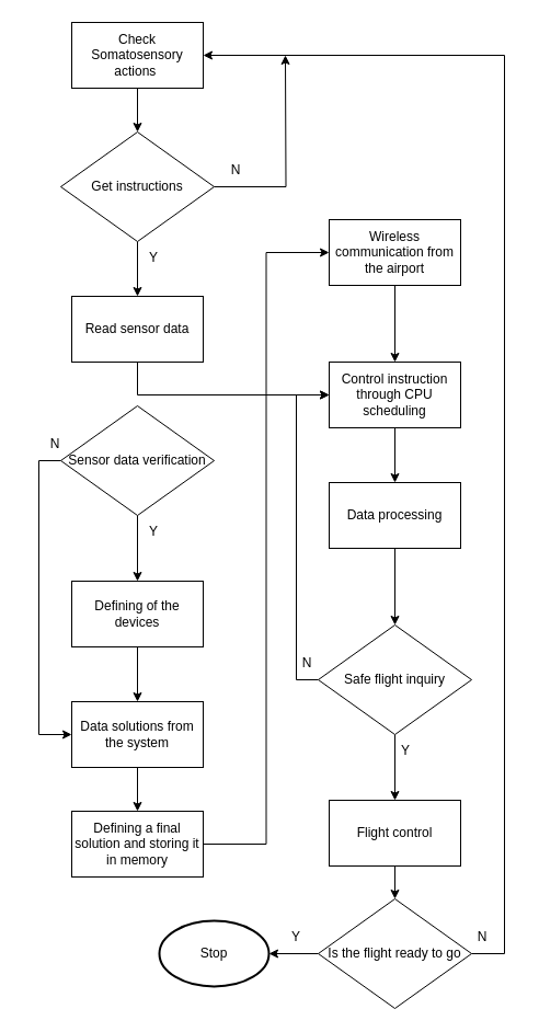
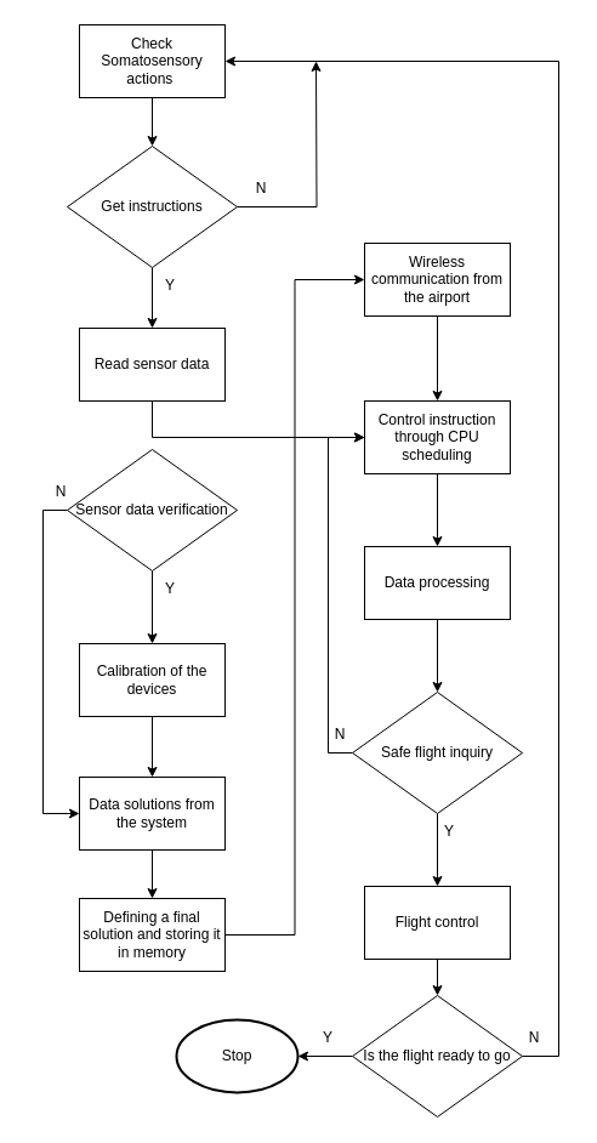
  <mxCell id="0" />
  <mxCell id="1" parent="0" />
  <mxCell id="2" style="edgeStyle=orthogonalEdgeStyle;rounded=0;orthogonalLoop=1;jettySize=auto;html=1;exitX=0.5;exitY=1;exitDx=0;exitDy=0;entryX=0.5;entryY=0;entryDx=0;entryDy=0;" edge="1" parent="1" source="3" target="6"><mxGeometry relative="1" as="geometry" /></mxCell>
  <mxCell id="3" value="Check Somatosensory actions&amp;nbsp;" style="rounded=0;whiteSpace=wrap;html=1;" vertex="1" parent="1"><mxGeometry x="65" y="20" width="120" height="60" as="geometry" /></mxCell>
  <mxCell id="4" style="edgeStyle=orthogonalEdgeStyle;rounded=0;orthogonalLoop=1;jettySize=auto;html=1;exitX=0.5;exitY=1;exitDx=0;exitDy=0;entryX=0.5;entryY=0;entryDx=0;entryDy=0;" edge="1" parent="1" source="6" target="10"><mxGeometry relative="1" as="geometry" /></mxCell>
  <mxCell id="5" style="edgeStyle=orthogonalEdgeStyle;rounded=0;orthogonalLoop=1;jettySize=auto;html=1;exitX=1;exitY=0.5;exitDx=0;exitDy=0;" edge="1" parent="1" source="6"><mxGeometry relative="1" as="geometry"><mxPoint x="260" y="50" as="targetPoint" /></mxGeometry></mxCell>
  <mxCell id="6" value="Get instructions" style="rhombus;whiteSpace=wrap;html=1;" vertex="1" parent="1"><mxGeometry x="55" y="120" width="140" height="100" as="geometry" /></mxCell>
  <mxCell id="7" style="edgeStyle=orthogonalEdgeStyle;rounded=0;orthogonalLoop=1;jettySize=auto;html=1;exitX=0.5;exitY=1;exitDx=0;exitDy=0;entryX=0.5;entryY=0;entryDx=0;entryDy=0;" edge="1" parent="1" source="8" target="15"><mxGeometry relative="1" as="geometry" /></mxCell>
- <mxCell id="8" value="Defining of the devices" style="rounded=0;whiteSpace=wrap;html=1;" vertex="1" parent="1"><mxGeometry x="65" y="530" width="120" height="60" as="geometry" /></mxCell>
+ <mxCell id="8" value="Calibration of the devices" style="rounded=0;whiteSpace=wrap;html=1;" vertex="1" parent="1"><mxGeometry x="65" y="530" width="120" height="60" as="geometry" /></mxCell>
  <mxCell id="9" style="edgeStyle=orthogonalEdgeStyle;rounded=0;orthogonalLoop=1;jettySize=auto;html=1;exitX=0.5;exitY=1;exitDx=0;exitDy=0;" edge="1" parent="1" source="10" target="23"><mxGeometry relative="1" as="geometry" /></mxCell>
  <mxCell id="10" value="Read sensor data" style="rounded=0;whiteSpace=wrap;html=1;" vertex="1" parent="1"><mxGeometry x="65" y="270" width="120" height="60" as="geometry" /></mxCell>
  <mxCell id="11" style="edgeStyle=orthogonalEdgeStyle;rounded=0;orthogonalLoop=1;jettySize=auto;html=1;exitX=0.5;exitY=1;exitDx=0;exitDy=0;entryX=0.5;entryY=0;entryDx=0;entryDy=0;" edge="1" parent="1" source="13" target="8"><mxGeometry relative="1" as="geometry" /></mxCell>
  <mxCell id="12" style="edgeStyle=orthogonalEdgeStyle;rounded=0;orthogonalLoop=1;jettySize=auto;html=1;exitX=0;exitY=0.5;exitDx=0;exitDy=0;entryX=0;entryY=0.5;entryDx=0;entryDy=0;" edge="1" parent="1" source="13" target="15"><mxGeometry relative="1" as="geometry" /></mxCell>
  <mxCell id="13" value="Sensor data verification" style="rhombus;whiteSpace=wrap;html=1;" vertex="1" parent="1"><mxGeometry x="55" y="370" width="140" height="100" as="geometry" /></mxCell>
  <mxCell id="14" style="edgeStyle=orthogonalEdgeStyle;rounded=0;orthogonalLoop=1;jettySize=auto;html=1;exitX=0.5;exitY=1;exitDx=0;exitDy=0;entryX=0.5;entryY=0;entryDx=0;entryDy=0;" edge="1" parent="1" source="15" target="17"><mxGeometry relative="1" as="geometry" /></mxCell>
  <mxCell id="15" value="Data solutions from the system" style="rounded=0;whiteSpace=wrap;html=1;" vertex="1" parent="1"><mxGeometry x="65" y="640" width="120" height="60" as="geometry" /></mxCell>
  <mxCell id="16" style="edgeStyle=orthogonalEdgeStyle;rounded=0;orthogonalLoop=1;jettySize=auto;html=1;exitX=1;exitY=0.5;exitDx=0;exitDy=0;entryX=0;entryY=0.5;entryDx=0;entryDy=0;" edge="1" parent="1" source="17" target="19"><mxGeometry relative="1" as="geometry" /></mxCell>
  <mxCell id="17" value="Defining a final solution and storing it in memory" style="rounded=0;whiteSpace=wrap;html=1;" vertex="1" parent="1"><mxGeometry x="65" y="740" width="120" height="60" as="geometry" /></mxCell>
  <mxCell id="18" style="edgeStyle=orthogonalEdgeStyle;rounded=0;orthogonalLoop=1;jettySize=auto;html=1;exitX=0.5;exitY=1;exitDx=0;exitDy=0;entryX=0.5;entryY=0;entryDx=0;entryDy=0;" edge="1" parent="1" source="19" target="23"><mxGeometry relative="1" as="geometry" /></mxCell>
  <mxCell id="19" value="Wireless communication from the airport" style="rounded=0;whiteSpace=wrap;html=1;" vertex="1" parent="1"><mxGeometry x="300" y="200" width="120" height="60" as="geometry" /></mxCell>
  <mxCell id="20" style="edgeStyle=orthogonalEdgeStyle;rounded=0;orthogonalLoop=1;jettySize=auto;html=1;exitX=0.5;exitY=1;exitDx=0;exitDy=0;entryX=0.5;entryY=0;entryDx=0;entryDy=0;" edge="1" parent="1" source="21" target="26"><mxGeometry relative="1" as="geometry" /></mxCell>
- <mxCell id="21" value="Data processing" style="rounded=0;whiteSpace=wrap;html=1;" vertex="1" parent="1"><mxGeometry x="300" y="440" width="120" height="60" as="geometry" /></mxCell>
+ <mxCell id="21" value="Data processing" style="rounded=0;whiteSpace=wrap;html=1;" vertex="1" parent="1"><mxGeometry x="300" y="450" width="120" height="60" as="geometry" /></mxCell>
  <mxCell id="22" style="edgeStyle=orthogonalEdgeStyle;rounded=0;orthogonalLoop=1;jettySize=auto;html=1;exitX=0.5;exitY=1;exitDx=0;exitDy=0;entryX=0.5;entryY=0;entryDx=0;entryDy=0;" edge="1" parent="1" source="23" target="21"><mxGeometry relative="1" as="geometry" /></mxCell>
  <mxCell id="23" value="Control instruction through CPU scheduling" style="rounded=0;whiteSpace=wrap;html=1;" vertex="1" parent="1"><mxGeometry x="300" y="330" width="120" height="60" as="geometry" /></mxCell>
  <mxCell id="24" style="edgeStyle=orthogonalEdgeStyle;rounded=0;orthogonalLoop=1;jettySize=auto;html=1;exitX=0.5;exitY=1;exitDx=0;exitDy=0;entryX=0.5;entryY=0;entryDx=0;entryDy=0;" edge="1" parent="1" source="26" target="29"><mxGeometry relative="1" as="geometry" /></mxCell>
  <mxCell id="25" style="edgeStyle=orthogonalEdgeStyle;rounded=0;orthogonalLoop=1;jettySize=auto;html=1;exitX=0;exitY=0.5;exitDx=0;exitDy=0;entryX=0;entryY=0.5;entryDx=0;entryDy=0;" edge="1" parent="1" source="26" target="23"><mxGeometry relative="1" as="geometry" /></mxCell>
  <mxCell id="26" value="Safe flight inquiry" style="rhombus;whiteSpace=wrap;html=1;" vertex="1" parent="1"><mxGeometry x="290" y="570" width="140" height="100" as="geometry" /></mxCell>
  <mxCell id="27" style="edgeStyle=orthogonalEdgeStyle;rounded=0;orthogonalLoop=1;jettySize=auto;html=1;exitX=1;exitY=0.5;exitDx=0;exitDy=0;entryX=1;entryY=0.5;entryDx=0;entryDy=0;" edge="1" parent="1" source="37" target="3"><mxGeometry relative="1" as="geometry"><Array as="points"><mxPoint x="460" y="870" /><mxPoint x="460" y="50" /></Array></mxGeometry></mxCell>
  <mxCell id="28" style="edgeStyle=orthogonalEdgeStyle;rounded=0;orthogonalLoop=1;jettySize=auto;html=1;exitX=0.5;exitY=1;exitDx=0;exitDy=0;entryX=0.5;entryY=0;entryDx=0;entryDy=0;" edge="1" parent="1" source="29" target="37"><mxGeometry relative="1" as="geometry" /></mxCell>
  <mxCell id="29" value="Flight control" style="rounded=0;whiteSpace=wrap;html=1;" vertex="1" parent="1"><mxGeometry x="300" y="730" width="120" height="60" as="geometry" /></mxCell>
  <mxCell id="30" value="N" style="text;html=1;strokeColor=none;fillColor=none;align=center;verticalAlign=middle;whiteSpace=wrap;rounded=0;" vertex="1" parent="1"><mxGeometry x="185" y="140" width="60" height="30" as="geometry" /></mxCell>
  <mxCell id="31" value="Y" style="text;html=1;strokeColor=none;fillColor=none;align=center;verticalAlign=middle;whiteSpace=wrap;rounded=0;" vertex="1" parent="1"><mxGeometry x="110" y="470" width="60" height="30" as="geometry" /></mxCell>
  <mxCell id="32" value="Y" style="text;html=1;strokeColor=none;fillColor=none;align=center;verticalAlign=middle;whiteSpace=wrap;rounded=0;" vertex="1" parent="1"><mxGeometry x="340" y="670" width="60" height="30" as="geometry" /></mxCell>
  <mxCell id="33" value="Y" style="text;html=1;strokeColor=none;fillColor=none;align=center;verticalAlign=middle;whiteSpace=wrap;rounded=0;" vertex="1" parent="1"><mxGeometry x="110" y="220" width="60" height="30" as="geometry" /></mxCell>
  <mxCell id="34" value="N" style="text;html=1;strokeColor=none;fillColor=none;align=center;verticalAlign=middle;whiteSpace=wrap;rounded=0;" vertex="1" parent="1"><mxGeometry x="250" y="590" width="60" height="30" as="geometry" /></mxCell>
  <mxCell id="35" value="N" style="text;html=1;strokeColor=none;fillColor=none;align=center;verticalAlign=middle;whiteSpace=wrap;rounded=0;" vertex="1" parent="1"><mxGeometry x="20" y="390" width="60" height="30" as="geometry" /></mxCell>
  <mxCell id="36" style="edgeStyle=orthogonalEdgeStyle;rounded=0;orthogonalLoop=1;jettySize=auto;html=1;exitX=0;exitY=0.5;exitDx=0;exitDy=0;entryX=1;entryY=0.5;entryDx=0;entryDy=0;entryPerimeter=0;" edge="1" parent="1" source="37" target="39"><mxGeometry relative="1" as="geometry" /></mxCell>
  <mxCell id="37" value="Is the flight ready to go" style="rhombus;whiteSpace=wrap;html=1;" vertex="1" parent="1"><mxGeometry x="290" y="820" width="140" height="100" as="geometry" /></mxCell>
  <mxCell id="38" value="Y" style="text;html=1;strokeColor=none;fillColor=none;align=center;verticalAlign=middle;whiteSpace=wrap;rounded=0;" vertex="1" parent="1"><mxGeometry x="240" y="840" width="60" height="30" as="geometry" /></mxCell>
  <mxCell id="39" value="Stop" style="strokeWidth=2;html=1;shape=mxgraph.flowchart.start_1;whiteSpace=wrap;" vertex="1" parent="1"><mxGeometry x="145" y="840" width="100" height="60" as="geometry" /></mxCell>
  <mxCell id="40" value="N" style="text;html=1;strokeColor=none;fillColor=none;align=center;verticalAlign=middle;whiteSpace=wrap;rounded=0;" vertex="1" parent="1"><mxGeometry x="410" y="840" width="60" height="30" as="geometry" /></mxCell>
